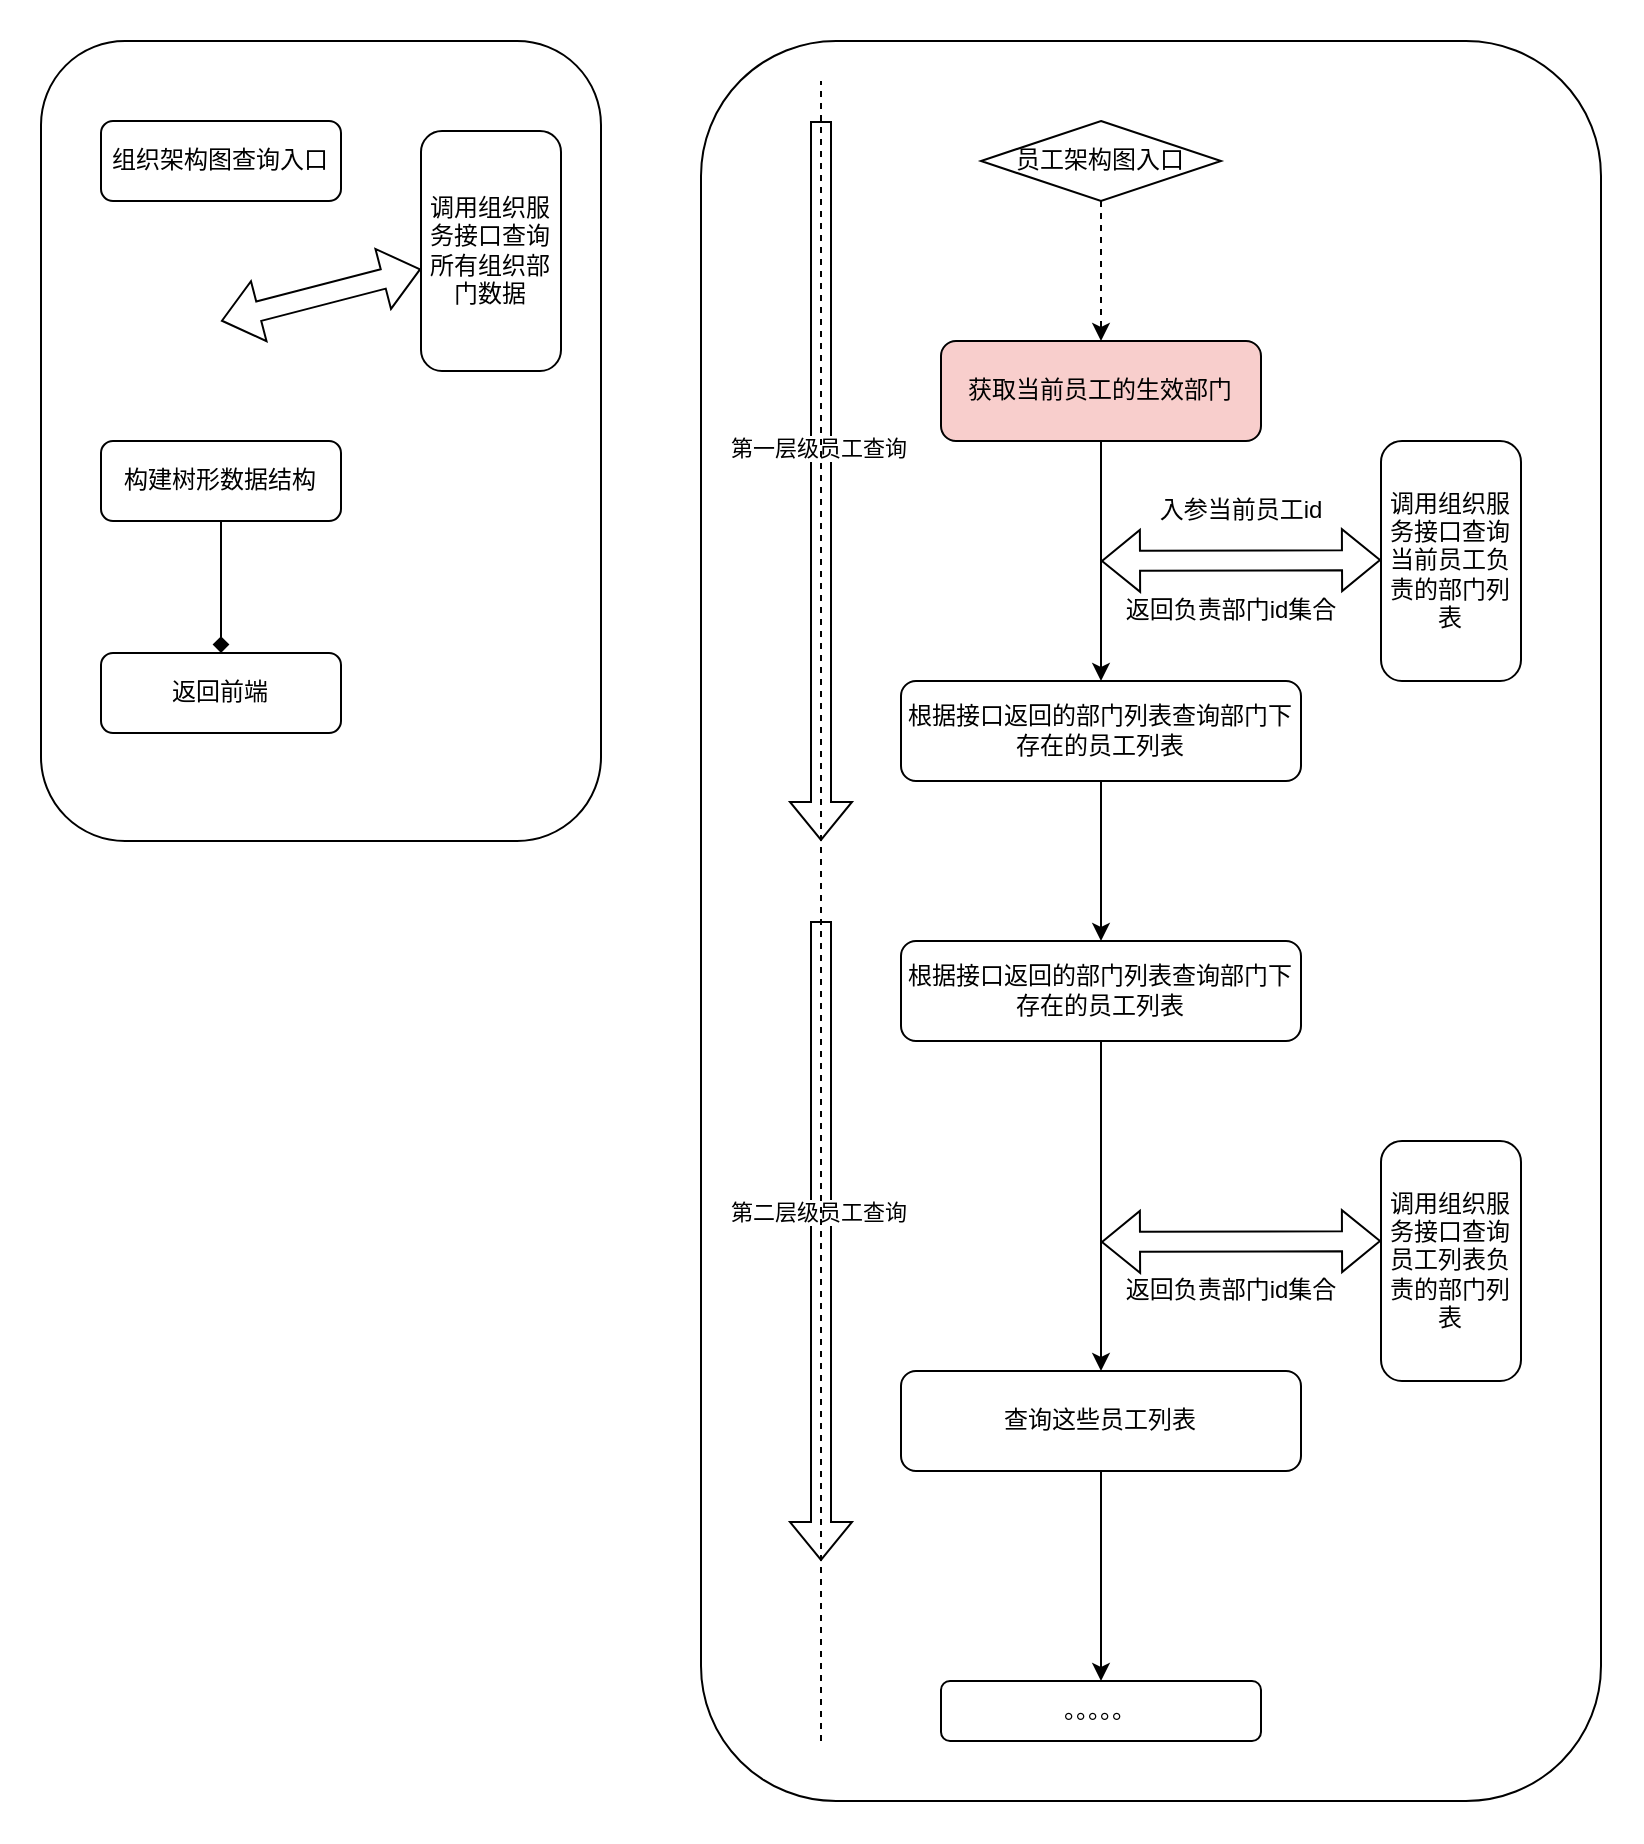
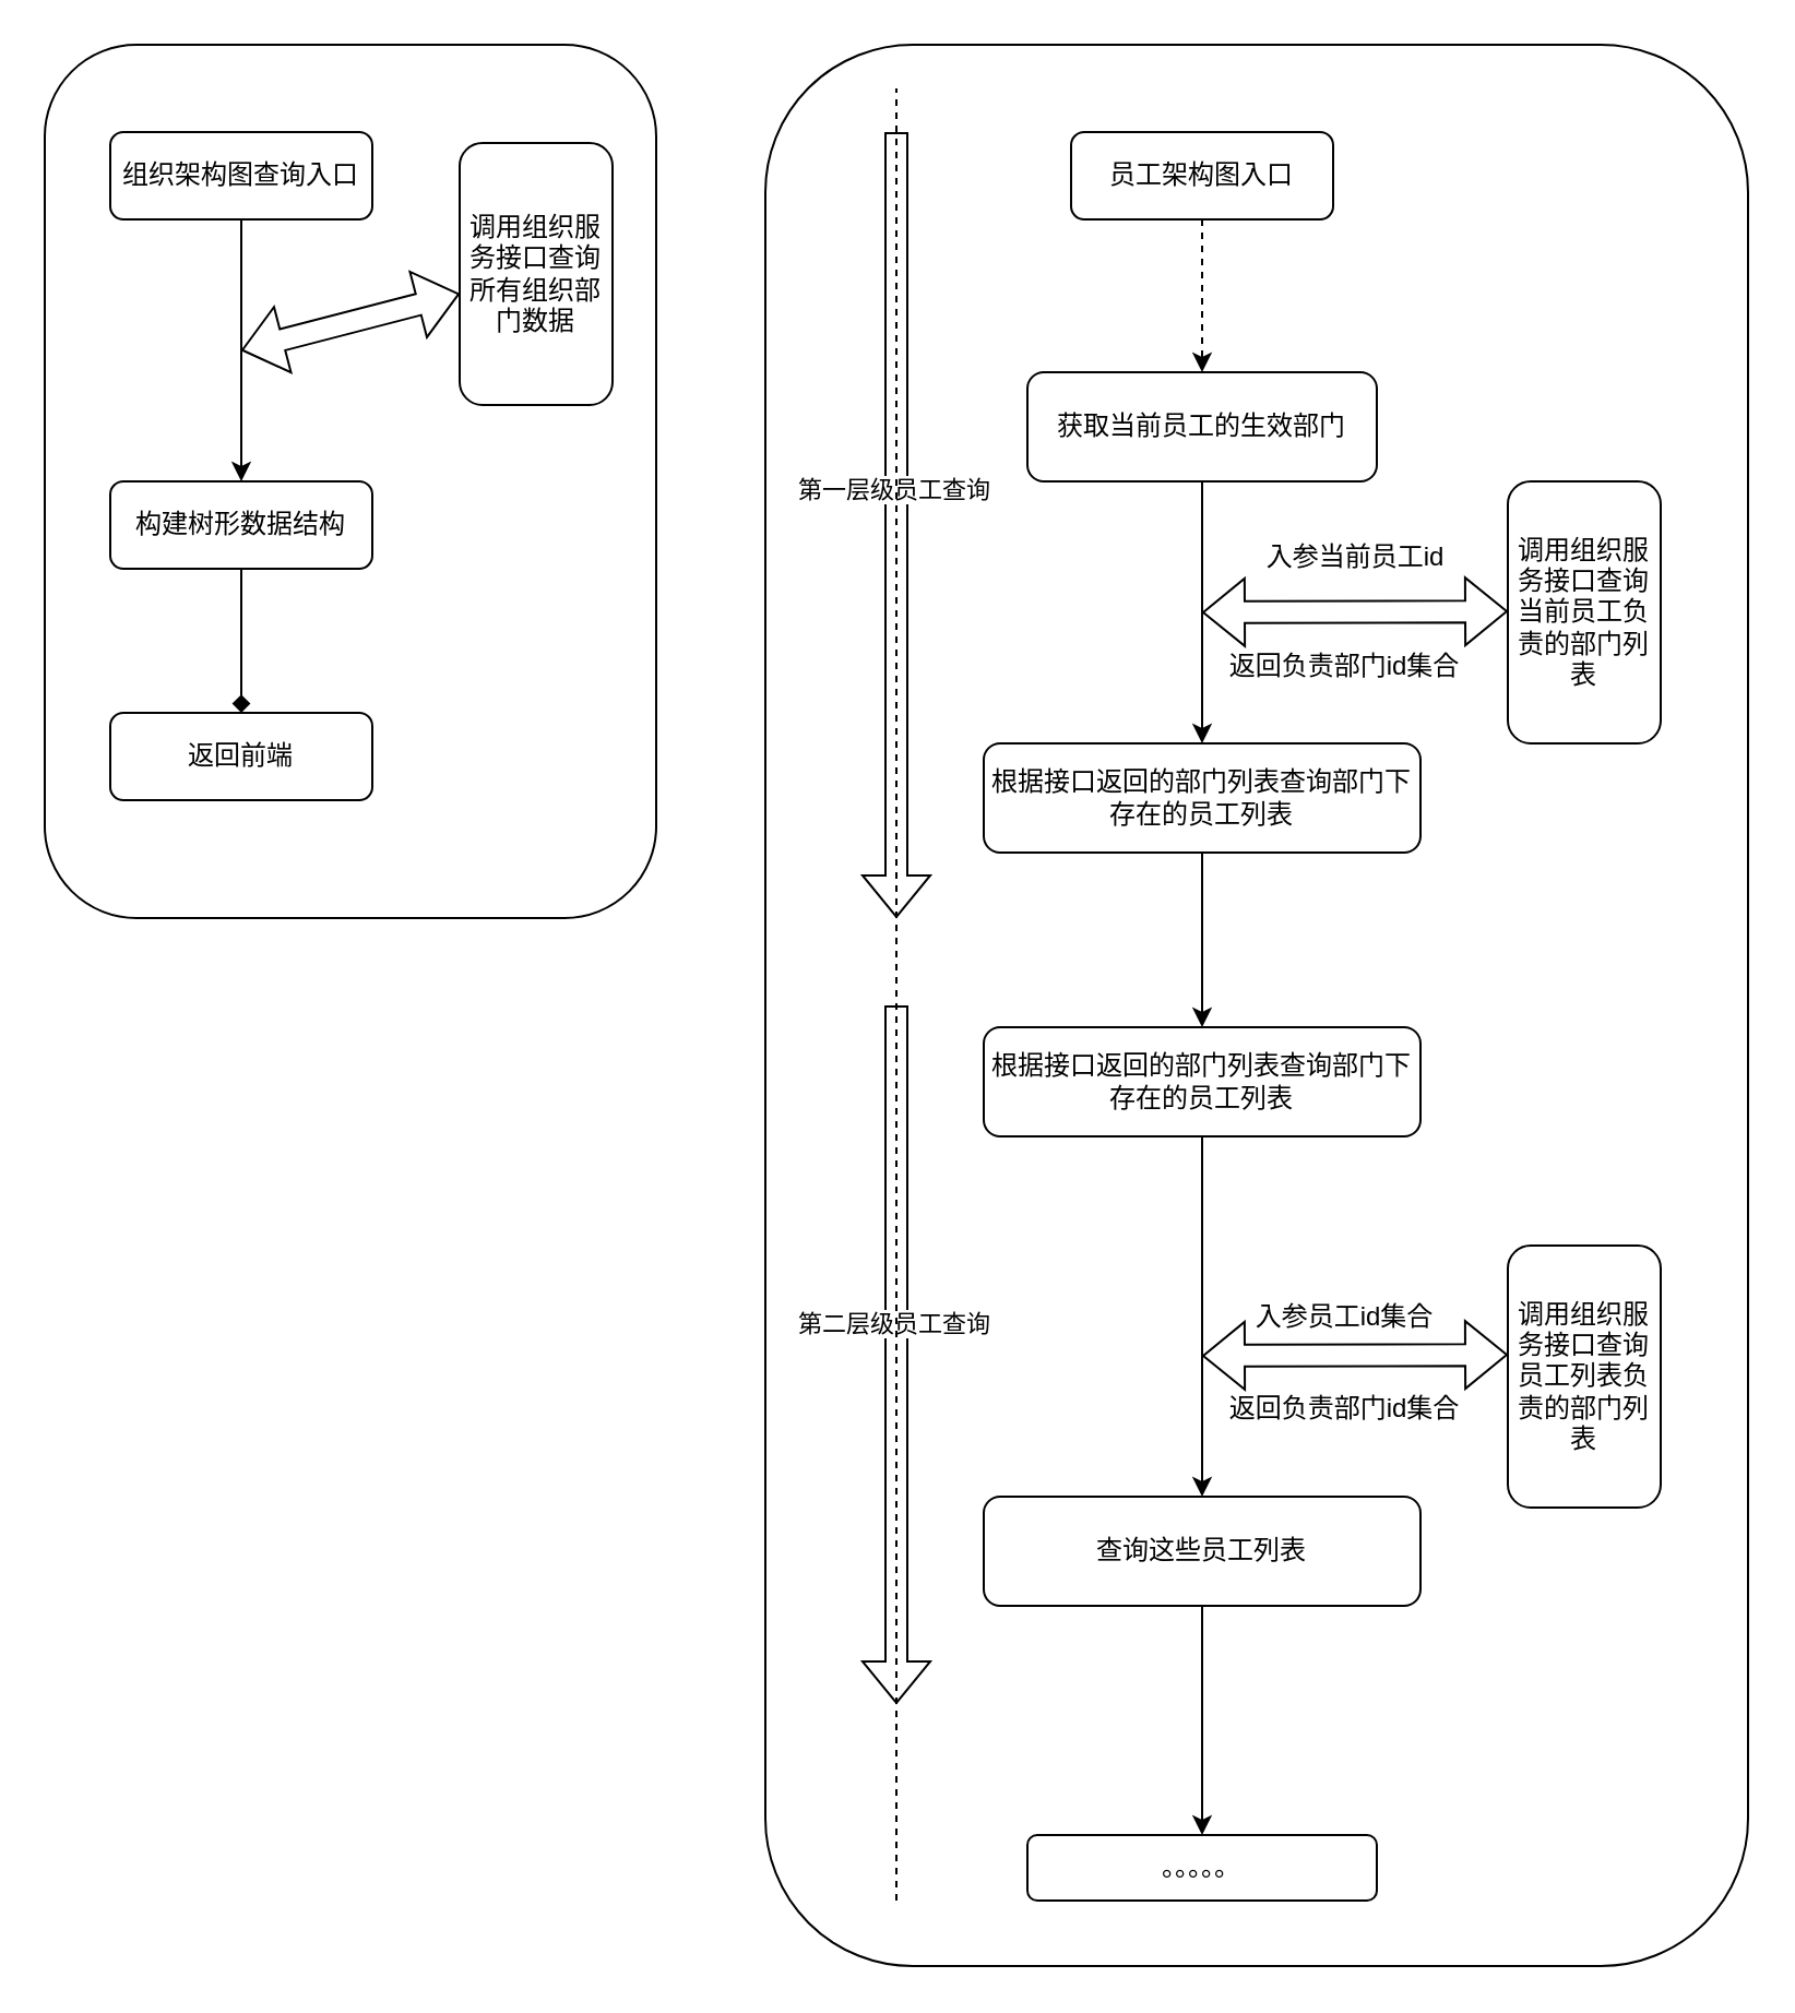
  <mxCell id="0" />
  <mxCell id="1" parent="0" />
  <mxCell id="2" value="" style="rounded=1;whiteSpace=wrap;html=1;" vertex="1" parent="1"><mxGeometry x="350" y="20" width="450" height="880" as="geometry" /></mxCell>
  <mxCell id="3" value="" style="rounded=1;whiteSpace=wrap;html=1;" vertex="1" parent="1"><mxGeometry x="20" y="20" width="280" height="400" as="geometry" /></mxCell>
+ <mxCell id="4" value="" style="edgeStyle=orthogonalEdgeStyle;rounded=0;orthogonalLoop=1;jettySize=auto;html=1;entryX=0.5;entryY=0;entryDx=0;entryDy=0;" edge="1" parent="1" source="5" target="8"><mxGeometry relative="1" as="geometry"><mxPoint x="110" y="170" as="targetPoint" /></mxGeometry></mxCell>
  <mxCell id="5" value="组织架构图查询入口" style="rounded=1;whiteSpace=wrap;html=1;" vertex="1" parent="1"><mxGeometry x="50" y="60" width="120" height="40" as="geometry" /></mxCell>
  <mxCell id="6" value="调用组织服务接口查询所有组织部门数据" style="rounded=1;whiteSpace=wrap;html=1;direction=south;flipV=1;flipH=0;horizontal=1;" vertex="1" parent="1"><mxGeometry x="210" y="65" width="70" height="120" as="geometry" /></mxCell>
  <mxCell id="7" value="" style="edgeStyle=orthogonalEdgeStyle;rounded=0;orthogonalLoop=1;jettySize=auto;html=1;endArrow=diamond;" edge="1" parent="1" source="8" target="9"><mxGeometry relative="1" as="geometry" /></mxCell>
  <mxCell id="8" value="构建树形数据结构" style="rounded=1;whiteSpace=wrap;html=1;" vertex="1" parent="1"><mxGeometry x="50" y="220" width="120" height="40" as="geometry" /></mxCell>
  <mxCell id="9" value="返回前端" style="rounded=1;whiteSpace=wrap;html=1;" vertex="1" parent="1"><mxGeometry x="50" y="326" width="120" height="40" as="geometry" /></mxCell>
  <mxCell id="10" value="" style="shape=flexArrow;endArrow=classic;startArrow=classic;html=1;rounded=0;" edge="1" parent="1" target="6"><mxGeometry width="100" height="100" relative="1" as="geometry"><mxPoint x="110" y="160" as="sourcePoint" /><mxPoint x="410" y="280" as="targetPoint" /></mxGeometry></mxCell>
  <mxCell id="11" value="" style="edgeStyle=orthogonalEdgeStyle;rounded=0;orthogonalLoop=1;jettySize=auto;html=1;dashed=1;" edge="1" parent="1" source="12" target="14"><mxGeometry relative="1" as="geometry" /></mxCell>
- <mxCell id="12" value="员工架构图入口" style="rhombus;whiteSpace=wrap;html=1;" vertex="1" parent="1"><mxGeometry x="490" y="60" width="120" height="40" as="geometry" /></mxCell>
+ <mxCell id="12" value="员工架构图入口" style="rounded=1;whiteSpace=wrap;html=1;" vertex="1" parent="1"><mxGeometry x="490" y="60" width="120" height="40" as="geometry" /></mxCell>
  <mxCell id="13" value="" style="edgeStyle=orthogonalEdgeStyle;rounded=0;orthogonalLoop=1;jettySize=auto;html=1;" edge="1" parent="1" source="14" target="16"><mxGeometry relative="1" as="geometry" /></mxCell>
- <mxCell id="14" value="获取当前员工的生效部门" style="whiteSpace=wrap;html=1;rounded=1;fillColor=#f8cecc;" vertex="1" parent="1"><mxGeometry x="470" y="170" width="160" height="50" as="geometry" /></mxCell>
+ <mxCell id="14" value="获取当前员工的生效部门" style="whiteSpace=wrap;html=1;rounded=1;" vertex="1" parent="1"><mxGeometry x="470" y="170" width="160" height="50" as="geometry" /></mxCell>
  <mxCell id="15" value="" style="edgeStyle=orthogonalEdgeStyle;rounded=0;orthogonalLoop=1;jettySize=auto;html=1;" edge="1" parent="1" source="16" target="20"><mxGeometry relative="1" as="geometry" /></mxCell>
  <mxCell id="16" value="根据接口返回的部门列表查询部门下存在的员工列表" style="whiteSpace=wrap;html=1;rounded=1;" vertex="1" parent="1"><mxGeometry x="450" y="340" width="200" height="50" as="geometry" /></mxCell>
  <mxCell id="17" value="调用组织服务接口查询当前员工负责的部门列表" style="rounded=1;whiteSpace=wrap;html=1;direction=south;flipV=1;flipH=0;horizontal=1;" vertex="1" parent="1"><mxGeometry x="690" y="220" width="70" height="120" as="geometry" /></mxCell>
  <mxCell id="18" value="" style="shape=flexArrow;endArrow=classic;startArrow=classic;html=1;rounded=0;" edge="1" parent="1"><mxGeometry width="100" height="100" relative="1" as="geometry"><mxPoint x="550" y="280" as="sourcePoint" /><mxPoint x="690" y="279.5" as="targetPoint" /></mxGeometry></mxCell>
  <mxCell id="19" value="" style="edgeStyle=orthogonalEdgeStyle;rounded=0;orthogonalLoop=1;jettySize=auto;html=1;" edge="1" parent="1" source="20" target="26"><mxGeometry relative="1" as="geometry" /></mxCell>
  <mxCell id="20" value="根据接口返回的部门列表查询部门下存在的员工列表" style="whiteSpace=wrap;html=1;rounded=1;" vertex="1" parent="1"><mxGeometry x="450" y="470" width="200" height="50" as="geometry" /></mxCell>
  <mxCell id="21" value="" style="shape=flexArrow;endArrow=classic;html=1;rounded=0;" edge="1" parent="1"><mxGeometry width="50" height="50" relative="1" as="geometry"><mxPoint x="410" y="60" as="sourcePoint" /><mxPoint x="410" y="420" as="targetPoint" /></mxGeometry></mxCell>
  <mxCell id="22" value="第一层级员工查询" style="edgeLabel;html=1;align=center;verticalAlign=middle;resizable=0;points=[];" vertex="1" connectable="0" parent="21"><mxGeometry x="-0.094" y="-2" relative="1" as="geometry"><mxPoint as="offset" /></mxGeometry></mxCell>
  <mxCell id="23" value="" style="shape=flexArrow;endArrow=classic;html=1;rounded=0;" edge="1" parent="1"><mxGeometry width="50" height="50" relative="1" as="geometry"><mxPoint x="410" y="460" as="sourcePoint" /><mxPoint x="410" y="780" as="targetPoint" /></mxGeometry></mxCell>
  <mxCell id="24" value="第二层级员工查询" style="edgeLabel;html=1;align=center;verticalAlign=middle;resizable=0;points=[];" vertex="1" connectable="0" parent="23"><mxGeometry x="-0.094" y="-2" relative="1" as="geometry"><mxPoint as="offset" /></mxGeometry></mxCell>
  <mxCell id="25" value="" style="edgeStyle=orthogonalEdgeStyle;rounded=0;orthogonalLoop=1;jettySize=auto;html=1;" edge="1" parent="1" source="26" target="34"><mxGeometry relative="1" as="geometry" /></mxCell>
  <mxCell id="26" value="查询这些员工列表" style="whiteSpace=wrap;html=1;rounded=1;" vertex="1" parent="1"><mxGeometry x="450" y="685" width="200" height="50" as="geometry" /></mxCell>
  <mxCell id="27" value="" style="shape=flexArrow;endArrow=classic;startArrow=classic;html=1;rounded=0;" edge="1" parent="1"><mxGeometry width="100" height="100" relative="1" as="geometry"><mxPoint x="550" y="620.5" as="sourcePoint" /><mxPoint x="690" y="620" as="targetPoint" /></mxGeometry></mxCell>
  <mxCell id="28" value="调用组织服务接口查询员工列表负责的部门列表" style="rounded=1;whiteSpace=wrap;html=1;direction=south;flipV=1;flipH=0;horizontal=1;" vertex="1" parent="1"><mxGeometry x="690" y="570" width="70" height="120" as="geometry" /></mxCell>
+ <mxCell id="29" value="入参员工id集合" style="text;html=1;align=center;verticalAlign=middle;resizable=0;points=[];autosize=1;strokeColor=none;fillColor=none;" vertex="1" parent="1"><mxGeometry x="565" y="588" width="100" height="30" as="geometry" /></mxCell>
  <mxCell id="30" value="返回负责部门id集合" style="text;html=1;align=center;verticalAlign=middle;resizable=0;points=[];autosize=1;strokeColor=none;fillColor=none;" vertex="1" parent="1"><mxGeometry x="550" y="630" width="130" height="30" as="geometry" /></mxCell>
  <mxCell id="31" value="入参当前员工id" style="text;html=1;align=center;verticalAlign=middle;resizable=0;points=[];autosize=1;strokeColor=none;fillColor=none;" vertex="1" parent="1"><mxGeometry x="570" y="240" width="100" height="30" as="geometry" /></mxCell>
  <mxCell id="32" value="返回负责部门id集合" style="text;html=1;align=center;verticalAlign=middle;resizable=0;points=[];autosize=1;strokeColor=none;fillColor=none;" vertex="1" parent="1"><mxGeometry x="550" y="290" width="130" height="30" as="geometry" /></mxCell>
  <mxCell id="33" value="" style="endArrow=none;dashed=1;html=1;rounded=0;" edge="1" parent="1"><mxGeometry width="50" height="50" relative="1" as="geometry"><mxPoint x="410" y="870" as="sourcePoint" /><mxPoint x="410" y="40" as="targetPoint" /></mxGeometry></mxCell>
  <mxCell id="34" value="。。。。。" style="whiteSpace=wrap;html=1;rounded=1;" vertex="1" parent="1"><mxGeometry x="470" y="840" width="160" height="30" as="geometry" /></mxCell>
